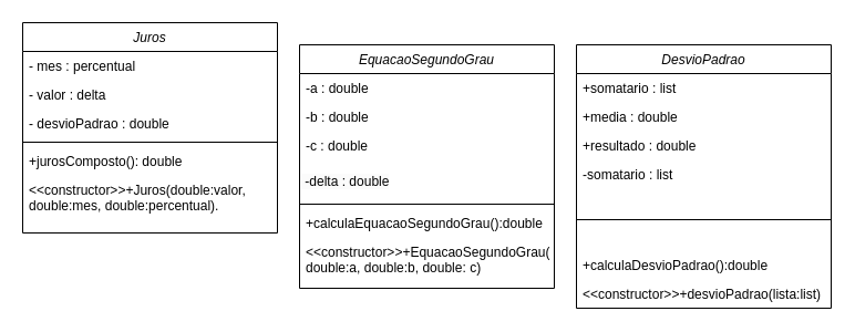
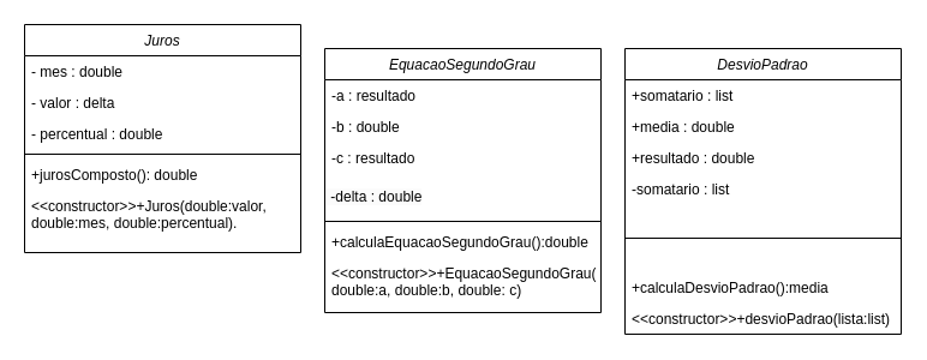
  <mxCell id="0" />
  <mxCell id="1" parent="0" />
  <mxCell id="2" value="Juros" style="swimlane;fontStyle=2;align=center;verticalAlign=top;childLayout=stackLayout;horizontal=1;startSize=26;horizontalStack=0;resizeParent=1;resizeLast=0;collapsible=1;marginBottom=0;rounded=0;shadow=0;strokeWidth=1;" parent="1" vertex="1"><mxGeometry x="20" y="20" width="230" height="190" as="geometry"><mxRectangle x="230" y="140" width="160" height="26" as="alternateBounds" /></mxGeometry></mxCell>
- <mxCell id="3" value="- mes : percentual&#10;" style="text;align=left;verticalAlign=top;spacingLeft=4;spacingRight=4;overflow=hidden;rotatable=0;points=[[0,0.5],[1,0.5]];portConstraint=eastwest;" parent="2" vertex="1"><mxGeometry y="26" width="230" height="26" as="geometry" /></mxCell>
+ <mxCell id="3" value="- mes : double&#10;" style="text;align=left;verticalAlign=top;spacingLeft=4;spacingRight=4;overflow=hidden;rotatable=0;points=[[0,0.5],[1,0.5]];portConstraint=eastwest;" parent="2" vertex="1"><mxGeometry y="26" width="230" height="26" as="geometry" /></mxCell>
  <mxCell id="4" value="- valor : delta" style="text;align=left;verticalAlign=top;spacingLeft=4;spacingRight=4;overflow=hidden;rotatable=0;points=[[0,0.5],[1,0.5]];portConstraint=eastwest;rounded=0;shadow=0;html=0;" parent="2" vertex="1"><mxGeometry y="52" width="230" height="26" as="geometry" /></mxCell>
- <mxCell id="5" value="- desvioPadrao : double" style="text;align=left;verticalAlign=top;spacingLeft=4;spacingRight=4;overflow=hidden;rotatable=0;points=[[0,0.5],[1,0.5]];portConstraint=eastwest;rounded=0;shadow=0;html=0;" parent="2" vertex="1"><mxGeometry y="78" width="230" height="26" as="geometry" /></mxCell>
+ <mxCell id="5" value="- percentual : double" style="text;align=left;verticalAlign=top;spacingLeft=4;spacingRight=4;overflow=hidden;rotatable=0;points=[[0,0.5],[1,0.5]];portConstraint=eastwest;rounded=0;shadow=0;html=0;" parent="2" vertex="1"><mxGeometry y="78" width="230" height="26" as="geometry" /></mxCell>
  <mxCell id="6" value="" style="line;html=1;strokeWidth=1;align=left;verticalAlign=middle;spacingTop=-1;spacingLeft=3;spacingRight=3;rotatable=0;labelPosition=right;points=[];portConstraint=eastwest;" parent="2" vertex="1"><mxGeometry y="104" width="230" height="8" as="geometry" /></mxCell>
  <mxCell id="7" value="+jurosComposto(): double" style="text;align=left;verticalAlign=top;spacingLeft=4;spacingRight=4;overflow=hidden;rotatable=0;points=[[0,0.5],[1,0.5]];portConstraint=eastwest;" parent="2" vertex="1"><mxGeometry y="112" width="230" height="26" as="geometry" /></mxCell>
  <mxCell id="8" value="&lt;&lt;constructor&gt;&gt;+Juros(double:valor,&#10;double:mes, double:percentual). " style="text;align=left;verticalAlign=top;spacingLeft=4;spacingRight=4;overflow=hidden;rotatable=0;points=[[0,0.5],[1,0.5]];portConstraint=eastwest;" vertex="1" parent="2"><mxGeometry y="138" width="230" height="52" as="geometry" /></mxCell>
  <mxCell id="9" value="DesvioPadrao" style="swimlane;fontStyle=2;align=center;verticalAlign=top;childLayout=stackLayout;horizontal=1;startSize=26;horizontalStack=0;resizeParent=1;resizeLast=0;collapsible=1;marginBottom=0;rounded=0;shadow=0;strokeWidth=1;" vertex="1" parent="1"><mxGeometry x="520" y="40" width="230" height="238" as="geometry"><mxRectangle x="230" y="140" width="160" height="26" as="alternateBounds" /></mxGeometry></mxCell>
  <mxCell id="10" value="+somatario : list" style="text;align=left;verticalAlign=top;spacingLeft=4;spacingRight=4;overflow=hidden;rotatable=0;points=[[0,0.5],[1,0.5]];portConstraint=eastwest;" vertex="1" parent="9"><mxGeometry y="26" width="230" height="26" as="geometry" /></mxCell>
  <mxCell id="11" value="+media : double" style="text;align=left;verticalAlign=top;spacingLeft=4;spacingRight=4;overflow=hidden;rotatable=0;points=[[0,0.5],[1,0.5]];portConstraint=eastwest;rounded=0;shadow=0;html=0;" vertex="1" parent="9"><mxGeometry y="52" width="230" height="26" as="geometry" /></mxCell>
  <mxCell id="12" value="+resultado : double" style="text;align=left;verticalAlign=top;spacingLeft=4;spacingRight=4;overflow=hidden;rotatable=0;points=[[0,0.5],[1,0.5]];portConstraint=eastwest;rounded=0;shadow=0;html=0;" vertex="1" parent="9"><mxGeometry y="78" width="230" height="26" as="geometry" /></mxCell>
  <mxCell id="13" value="-somatario : list" style="text;align=left;verticalAlign=top;spacingLeft=4;spacingRight=4;overflow=hidden;rotatable=0;points=[[0,0.5],[1,0.5]];portConstraint=eastwest;rounded=0;shadow=0;html=0;" vertex="1" parent="9"><mxGeometry y="104" width="230" height="26" as="geometry" /></mxCell>
  <mxCell id="14" value="" style="line;html=1;strokeWidth=1;align=left;verticalAlign=middle;spacingTop=-1;spacingLeft=3;spacingRight=3;rotatable=0;labelPosition=right;points=[];portConstraint=eastwest;" vertex="1" parent="9"><mxGeometry y="130" width="230" height="56" as="geometry" /></mxCell>
- <mxCell id="15" value="+calculaDesvioPadrao():double" style="text;align=left;verticalAlign=top;spacingLeft=4;spacingRight=4;overflow=hidden;rotatable=0;points=[[0,0.5],[1,0.5]];portConstraint=eastwest;" vertex="1" parent="9"><mxGeometry y="186" width="230" height="26" as="geometry" /></mxCell>
+ <mxCell id="15" value="+calculaDesvioPadrao():media" style="text;align=left;verticalAlign=top;spacingLeft=4;spacingRight=4;overflow=hidden;rotatable=0;points=[[0,0.5],[1,0.5]];portConstraint=eastwest;" vertex="1" parent="9"><mxGeometry y="186" width="230" height="26" as="geometry" /></mxCell>
  <mxCell id="16" value="&lt;&lt;constructor&gt;&gt;+desvioPadrao(lista:list)" style="text;align=left;verticalAlign=top;spacingLeft=4;spacingRight=4;overflow=hidden;rotatable=0;points=[[0,0.5],[1,0.5]];portConstraint=eastwest;" vertex="1" parent="9"><mxGeometry y="212" width="230" height="26" as="geometry" /></mxCell>
  <mxCell id="17" value="EquacaoSegundoGrau" style="swimlane;fontStyle=2;align=center;verticalAlign=top;childLayout=stackLayout;horizontal=1;startSize=26;horizontalStack=0;resizeParent=1;resizeLast=0;collapsible=1;marginBottom=0;rounded=0;shadow=0;strokeWidth=1;" vertex="1" parent="1"><mxGeometry x="270" y="40" width="230" height="220" as="geometry"><mxRectangle x="230" y="140" width="160" height="26" as="alternateBounds" /></mxGeometry></mxCell>
- <mxCell id="18" value="-a : double" style="text;align=left;verticalAlign=top;spacingLeft=4;spacingRight=4;overflow=hidden;rotatable=0;points=[[0,0.5],[1,0.5]];portConstraint=eastwest;" vertex="1" parent="17"><mxGeometry y="26" width="230" height="26" as="geometry" /></mxCell>
+ <mxCell id="18" value="-a : resultado" style="text;align=left;verticalAlign=top;spacingLeft=4;spacingRight=4;overflow=hidden;rotatable=0;points=[[0,0.5],[1,0.5]];portConstraint=eastwest;" vertex="1" parent="17"><mxGeometry y="26" width="230" height="26" as="geometry" /></mxCell>
  <mxCell id="19" value="-b : double" style="text;align=left;verticalAlign=top;spacingLeft=4;spacingRight=4;overflow=hidden;rotatable=0;points=[[0,0.5],[1,0.5]];portConstraint=eastwest;rounded=0;shadow=0;html=0;" vertex="1" parent="17"><mxGeometry y="52" width="230" height="26" as="geometry" /></mxCell>
- <mxCell id="20" value="-c : double" style="text;align=left;verticalAlign=top;spacingLeft=4;spacingRight=4;overflow=hidden;rotatable=0;points=[[0,0.5],[1,0.5]];portConstraint=eastwest;rounded=0;shadow=0;html=0;" vertex="1" parent="17"><mxGeometry y="78" width="230" height="32" as="geometry" /></mxCell>
+ <mxCell id="20" value="-c : resultado" style="text;align=left;verticalAlign=top;spacingLeft=4;spacingRight=4;overflow=hidden;rotatable=0;points=[[0,0.5],[1,0.5]];portConstraint=eastwest;rounded=0;shadow=0;html=0;" vertex="1" parent="17"><mxGeometry y="78" width="230" height="32" as="geometry" /></mxCell>
  <mxCell id="21" value="&lt;span style=&quot;color: rgb(0, 0, 0); font-family: Helvetica; font-size: 12px; font-style: normal; font-variant-ligatures: normal; font-variant-caps: normal; font-weight: 400; letter-spacing: normal; orphans: 2; text-align: left; text-indent: 0px; text-transform: none; widows: 2; word-spacing: 0px; -webkit-text-stroke-width: 0px; white-space: nowrap; background-color: rgb(251, 251, 251); text-decoration-thickness: initial; text-decoration-style: initial; text-decoration-color: initial; display: inline !important; float: none;&quot;&gt;&amp;nbsp;-delta : double&lt;/span&gt;" style="text;whiteSpace=wrap;html=1;" vertex="1" parent="17"><mxGeometry y="110" width="230" height="30" as="geometry" /></mxCell>
  <mxCell id="22" value="" style="line;html=1;strokeWidth=1;align=left;verticalAlign=middle;spacingTop=-1;spacingLeft=3;spacingRight=3;rotatable=0;labelPosition=right;points=[];portConstraint=eastwest;" vertex="1" parent="17"><mxGeometry y="140" width="230" height="8" as="geometry" /></mxCell>
  <mxCell id="23" value="+calculaEquacaoSegundoGrau():double" style="text;align=left;verticalAlign=top;spacingLeft=4;spacingRight=4;overflow=hidden;rotatable=0;points=[[0,0.5],[1,0.5]];portConstraint=eastwest;" vertex="1" parent="17"><mxGeometry y="148" width="230" height="26" as="geometry" /></mxCell>
  <mxCell id="24" value="&lt;&lt;constructor&gt;&gt;+EquacaoSegundoGrau(&#10;double:a, double:b, double: c)" style="text;align=left;verticalAlign=top;spacingLeft=4;spacingRight=4;overflow=hidden;rotatable=0;points=[[0,0.5],[1,0.5]];portConstraint=eastwest;" vertex="1" parent="17"><mxGeometry y="174" width="230" height="46" as="geometry" /></mxCell>
